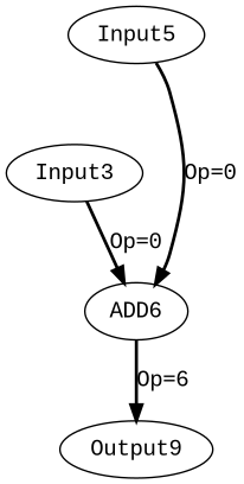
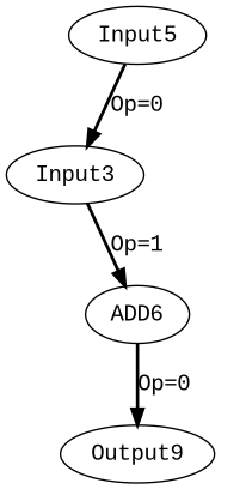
  digraph {
    fontname="Liberation Mono"
    node [fontname="Liberation Mono" offset="0, 0" opcode=Input pattern="4, 20"]
    edge [color=black fontname="Liberation Mono" operand=0 style=bold]
    Input3 [ref_name=A]
    ADD6 [opcode=ADD offset="" pattern=""]
    n3 [label=Output9 opcode=Output ref_name=C]
    Input5 [ref_name=B]
-   Input3 -> ADD6 [label="Op=0" operand=1]
-   ADD6 -> n3 [label="Op=6"]
-   Input5 -> ADD6 [label="Op=0"]
+   Input3 -> ADD6 [label="Op=1" operand=1]
+   ADD6 -> n3 [label="Op=0"]
+   Input5 -> Input3 [label="Op=0"]
  }
